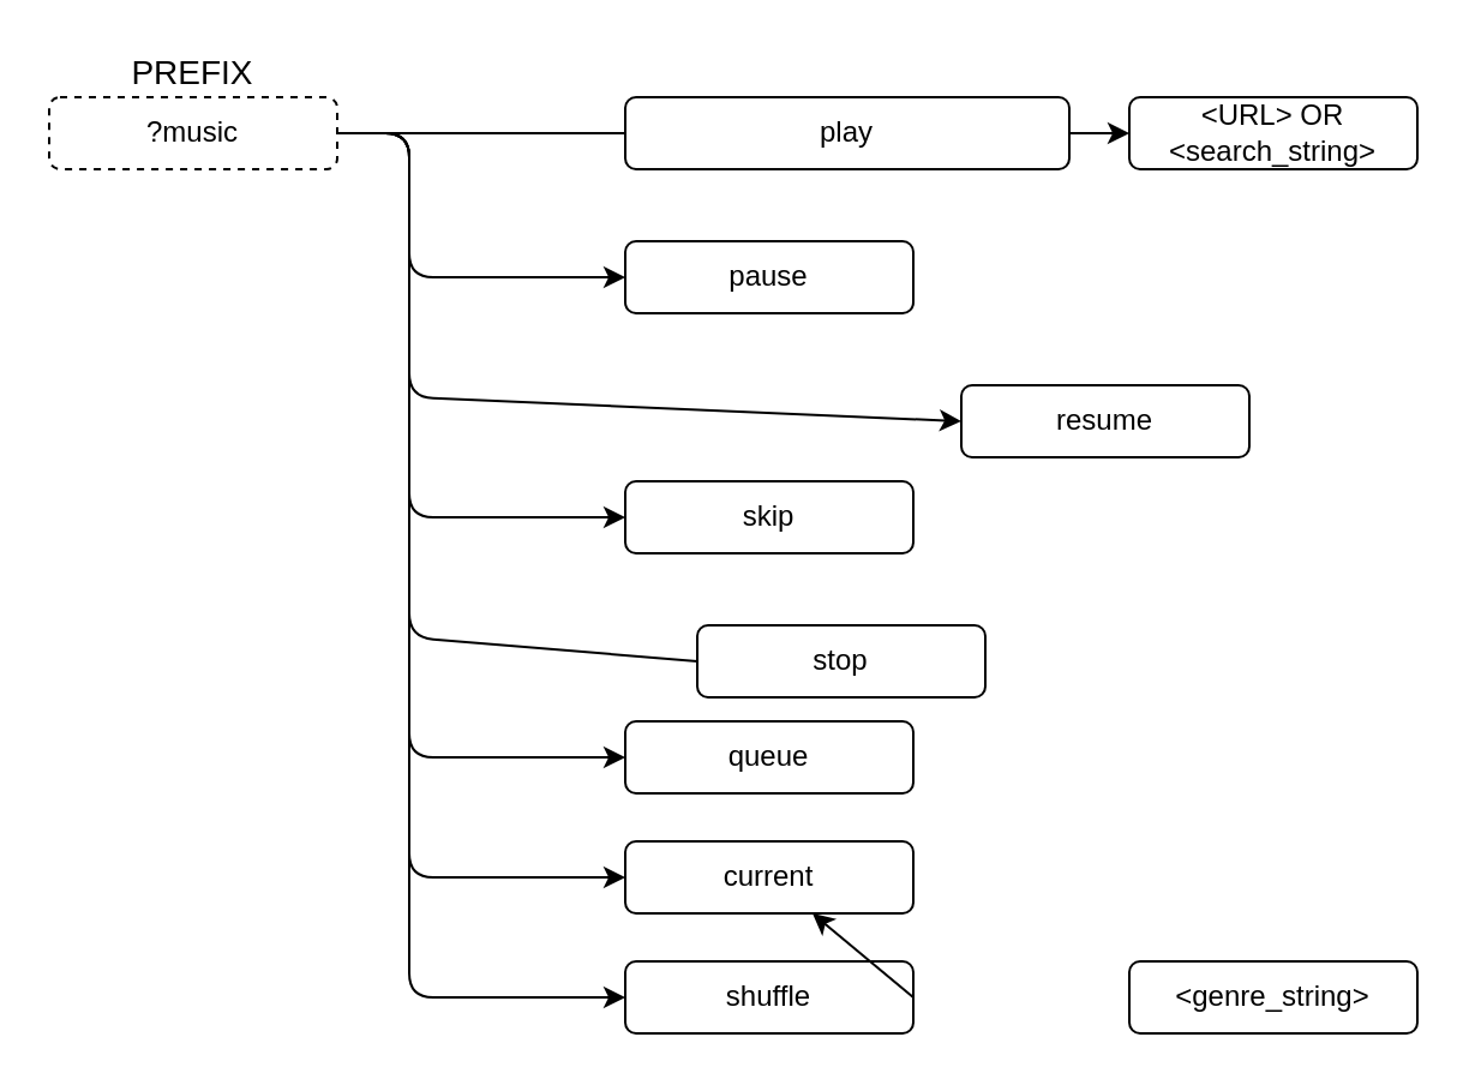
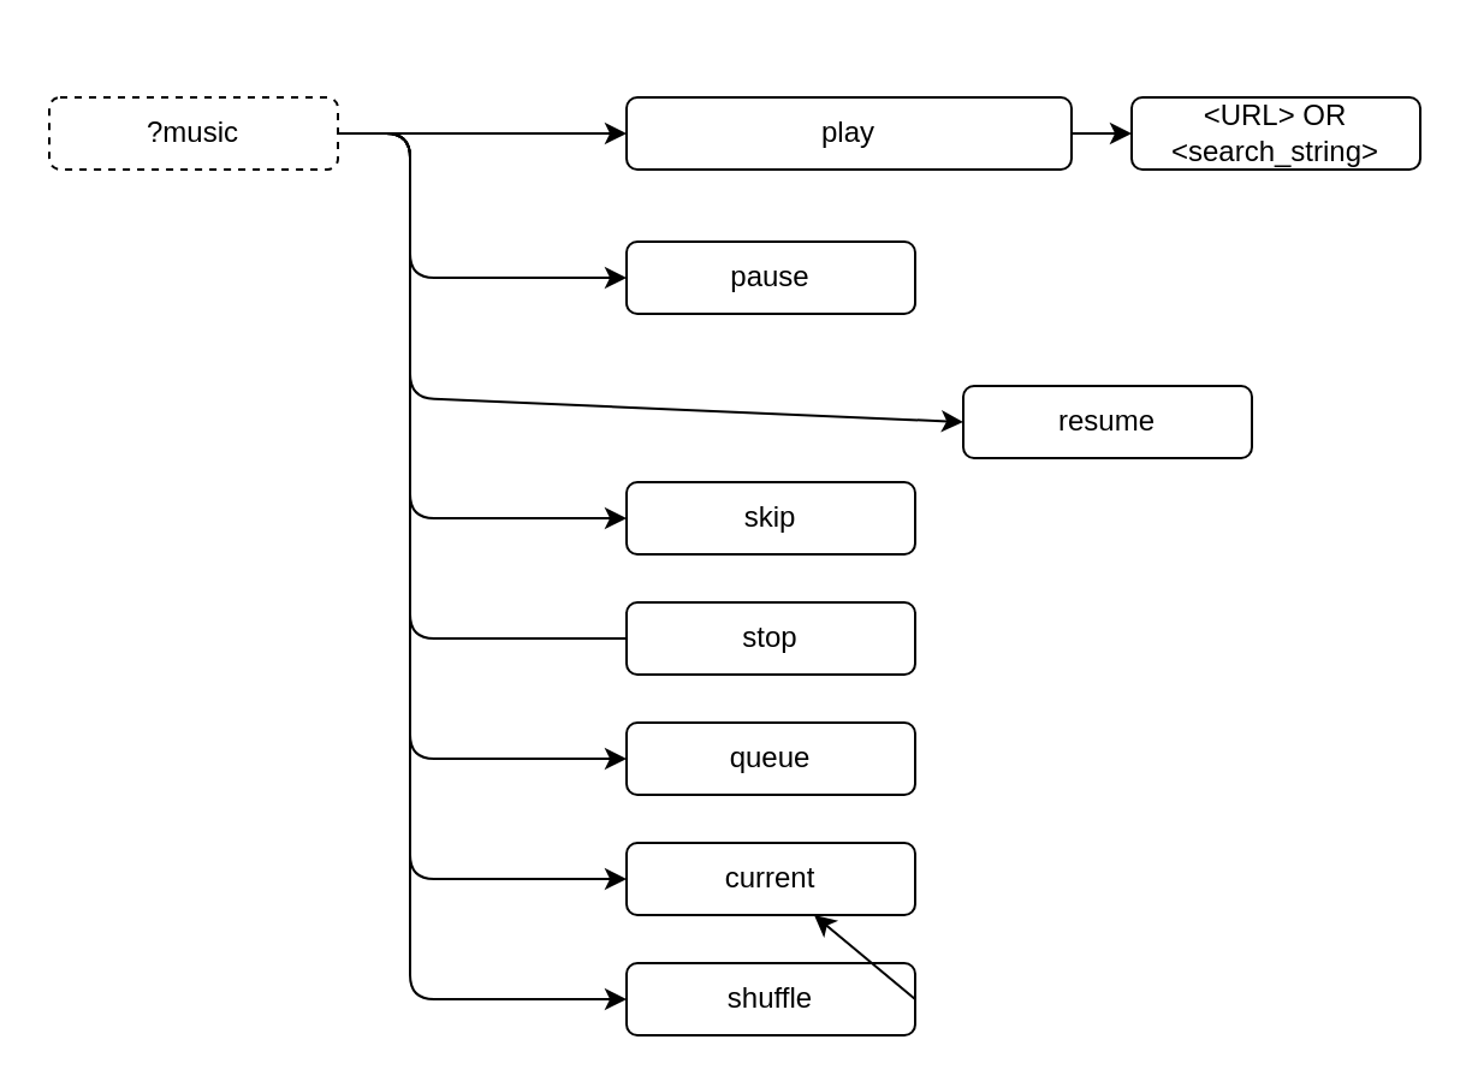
  <mxCell id="0" />
  <mxCell id="1" parent="0" />
- <mxCell id="2" style="edgeStyle=orthogonalEdgeStyle;rounded=0;orthogonalLoop=1;jettySize=auto;html=1;exitX=1;exitY=0.5;exitDx=0;exitDy=0;entryX=0;entryY=0.5;entryDx=0;entryDy=0;endArrow=none;" parent="1" source="3" target="5" edge="1"><mxGeometry relative="1" as="geometry" /></mxCell>
+ <mxCell id="2" style="edgeStyle=orthogonalEdgeStyle;rounded=0;orthogonalLoop=1;jettySize=auto;html=1;exitX=1;exitY=0.5;exitDx=0;exitDy=0;entryX=0;entryY=0.5;entryDx=0;entryDy=0;" parent="1" source="3" target="5" edge="1"><mxGeometry relative="1" as="geometry" /></mxCell>
  <mxCell id="3" value="?music" style="rounded=1;whiteSpace=wrap;html=1;dashed=1;" parent="1" vertex="1"><mxGeometry x="20" y="40" width="120" height="30" as="geometry" /></mxCell>
- <mxCell id="4" value="PREFIX" style="text;html=1;strokeColor=none;fillColor=none;align=center;verticalAlign=middle;whiteSpace=wrap;rounded=0;fontSize=14;" parent="1" vertex="1"><mxGeometry x="35" y="20" width="90" height="20" as="geometry" /></mxCell>
  <mxCell id="5" value="play" style="rounded=1;whiteSpace=wrap;html=1;" parent="1" vertex="1"><mxGeometry x="260" y="40" width="185" height="30" as="geometry" /></mxCell>
  <mxCell id="6" value="pause" style="rounded=1;whiteSpace=wrap;html=1;" parent="1" vertex="1"><mxGeometry x="260" y="100" width="120" height="30" as="geometry" /></mxCell>
  <mxCell id="7" value="skip" style="rounded=1;whiteSpace=wrap;html=1;" parent="1" vertex="1"><mxGeometry x="260" y="200" width="120" height="30" as="geometry" /></mxCell>
  <mxCell id="8" value="resume" style="rounded=1;whiteSpace=wrap;html=1;" parent="1" vertex="1"><mxGeometry x="400" y="160" width="120" height="30" as="geometry" /></mxCell>
- <mxCell id="9" value="stop" style="rounded=1;whiteSpace=wrap;html=1;" parent="1" vertex="1"><mxGeometry x="290" y="260" width="120" height="30" as="geometry" /></mxCell>
+ <mxCell id="9" value="stop" style="rounded=1;whiteSpace=wrap;html=1;" parent="1" vertex="1"><mxGeometry x="260" y="250" width="120" height="30" as="geometry" /></mxCell>
  <mxCell id="10" value="" style="endArrow=classic;html=1;exitX=1;exitY=0.5;exitDx=0;exitDy=0;entryX=0;entryY=0.5;entryDx=0;entryDy=0;" parent="1" source="3" target="6" edge="1"><mxGeometry width="50" height="50" relative="1" as="geometry"><mxPoint x="-30" y="740" as="sourcePoint" /><mxPoint x="20" y="690" as="targetPoint" /><Array as="points"><mxPoint x="170" y="55" /><mxPoint x="170" y="115" /></Array></mxGeometry></mxCell>
  <mxCell id="11" value="" style="endArrow=classic;html=1;exitX=1;exitY=0.5;exitDx=0;exitDy=0;entryX=0;entryY=0.5;entryDx=0;entryDy=0;" parent="1" source="3" target="8" edge="1"><mxGeometry width="50" height="50" relative="1" as="geometry"><mxPoint x="100" y="180" as="sourcePoint" /><mxPoint x="70" y="690" as="targetPoint" /><Array as="points"><mxPoint x="170" y="55" /><mxPoint x="170" y="165" /></Array></mxGeometry></mxCell>
  <mxCell id="12" value="" style="endArrow=classic;html=1;exitX=1;exitY=0.5;exitDx=0;exitDy=0;entryX=0;entryY=0.5;entryDx=0;entryDy=0;" parent="1" source="3" target="7" edge="1"><mxGeometry width="50" height="50" relative="1" as="geometry"><mxPoint x="20" y="740" as="sourcePoint" /><mxPoint x="70" y="690" as="targetPoint" /><Array as="points"><mxPoint x="170" y="55" /><mxPoint x="170" y="215" /></Array></mxGeometry></mxCell>
  <mxCell id="13" value="" style="endArrow=none;html=1;exitX=1;exitY=0.5;exitDx=0;exitDy=0;entryX=0;entryY=0.5;entryDx=0;entryDy=0;" parent="1" source="3" target="9" edge="1"><mxGeometry width="50" height="50" relative="1" as="geometry"><mxPoint x="20" y="740" as="sourcePoint" /><mxPoint x="70" y="690" as="targetPoint" /><Array as="points"><mxPoint x="170" y="55" /><mxPoint x="170" y="265" /></Array></mxGeometry></mxCell>
  <mxCell id="14" value="queue" style="rounded=1;whiteSpace=wrap;html=1;" vertex="1" parent="1"><mxGeometry x="260" y="300" width="120" height="30" as="geometry" /></mxCell>
  <mxCell id="15" value="" style="endArrow=classic;html=1;entryX=0;entryY=0.5;entryDx=0;entryDy=0;" edge="1" parent="1" target="14"><mxGeometry width="50" height="50" relative="1" as="geometry"><mxPoint x="170" y="80" as="sourcePoint" /><mxPoint x="260" y="730" as="targetPoint" /><Array as="points"><mxPoint x="170" y="130" /><mxPoint x="170" y="315" /></Array></mxGeometry></mxCell>
  <mxCell id="16" value="current" style="rounded=1;whiteSpace=wrap;html=1;" vertex="1" parent="1"><mxGeometry x="260" y="350" width="120" height="30" as="geometry" /></mxCell>
  <mxCell id="17" value="" style="endArrow=classic;html=1;entryX=0;entryY=0.5;entryDx=0;entryDy=0;" edge="1" parent="1"><mxGeometry width="50" height="50" relative="1" as="geometry"><mxPoint x="170" y="130" as="sourcePoint" /><mxPoint x="260" y="365" as="targetPoint" /><Array as="points"><mxPoint x="170" y="180" /><mxPoint x="170" y="365" /></Array></mxGeometry></mxCell>
  <mxCell id="18" value="" style="endArrow=classic;html=1;exitX=1;exitY=0.5;exitDx=0;exitDy=0;" edge="1" parent="1" source="5"><mxGeometry width="50" height="50" relative="1" as="geometry"><mxPoint x="340" y="580" as="sourcePoint" /><mxPoint x="470" y="55" as="targetPoint" /></mxGeometry></mxCell>
  <mxCell id="19" value="&amp;lt;URL&amp;gt; OR &amp;lt;search_string&amp;gt;" style="rounded=1;whiteSpace=wrap;html=1;" vertex="1" parent="1"><mxGeometry x="470" y="40" width="120" height="30" as="geometry" /></mxCell>
  <mxCell id="20" value="shuffle" style="rounded=1;whiteSpace=wrap;html=1;" vertex="1" parent="1"><mxGeometry x="260" y="400" width="120" height="30" as="geometry" /></mxCell>
  <mxCell id="21" value="" style="endArrow=classic;html=1;entryX=0;entryY=0.5;entryDx=0;entryDy=0;" edge="1" parent="1"><mxGeometry width="50" height="50" relative="1" as="geometry"><mxPoint x="170" y="180" as="sourcePoint" /><mxPoint x="260" y="415" as="targetPoint" /><Array as="points"><mxPoint x="170" y="230" /><mxPoint x="170" y="415" /></Array></mxGeometry></mxCell>
  <mxCell id="22" style="rounded=0;orthogonalLoop=1;jettySize=auto;html=1;exitX=1;exitY=0.5;exitDx=0;exitDy=0;" edge="1" parent="1" source="20" target="16"><mxGeometry relative="1" as="geometry"><mxPoint x="150" y="65" as="sourcePoint" /><mxPoint x="450" y="365" as="targetPoint" /></mxGeometry></mxCell>
- <mxCell id="23" value="&amp;lt;genre_string&amp;gt;" style="rounded=1;whiteSpace=wrap;html=1;" vertex="1" parent="1"><mxGeometry x="470" y="400" width="120" height="30" as="geometry" /></mxCell>
